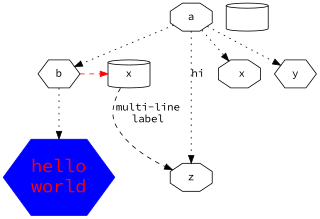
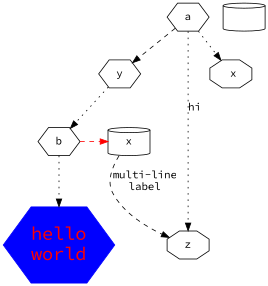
  digraph {
    fontname="Source Code Pro"
    node [fontname="Source Code Pro" shape=hexagon]
    edge [fontname="Source Code Pro" style=dotted]
    b
    x [shape=cylinder]
    n3 [color=blue fontcolor=red "fontnʰame"="Palatino-Italic" fontsize=24 label="hello\nworld" style=filled]
    z [shape=octagon]
-   a [shape=octagon]
+   a
    " x" [shape=octagon]
    y
    "󠀭" [shape=cylinder]
    subgraph sub_1 {
      rank=same
      b
      x
    }
    b -> x [color=red style=dashed]
    b -> n3
    x -> z [label="multi-line\nlabel" style=dashed]
-   a -> b
+   y -> b
    a -> z [label=hi weight=100]
    a -> " x"
-   a -> y
+   a -> y [style=dashed]
  }
